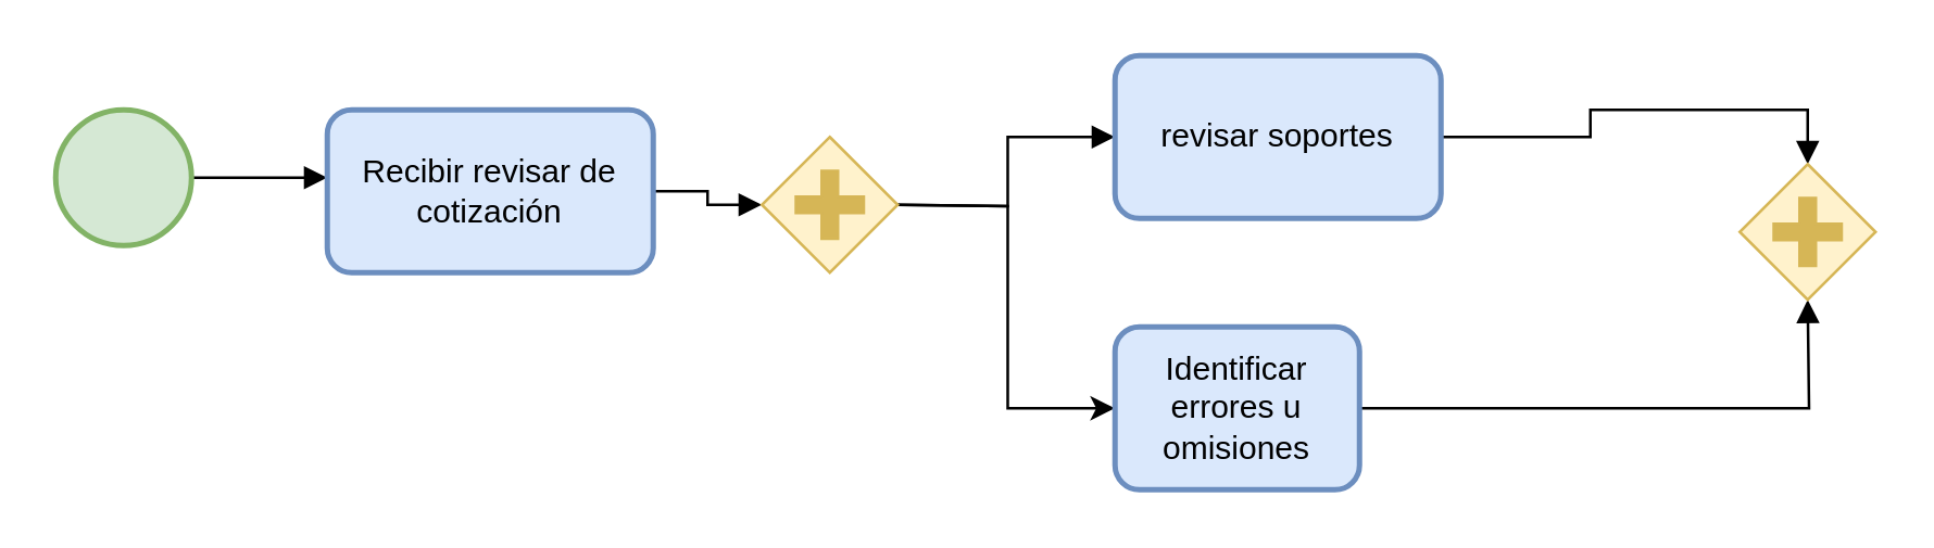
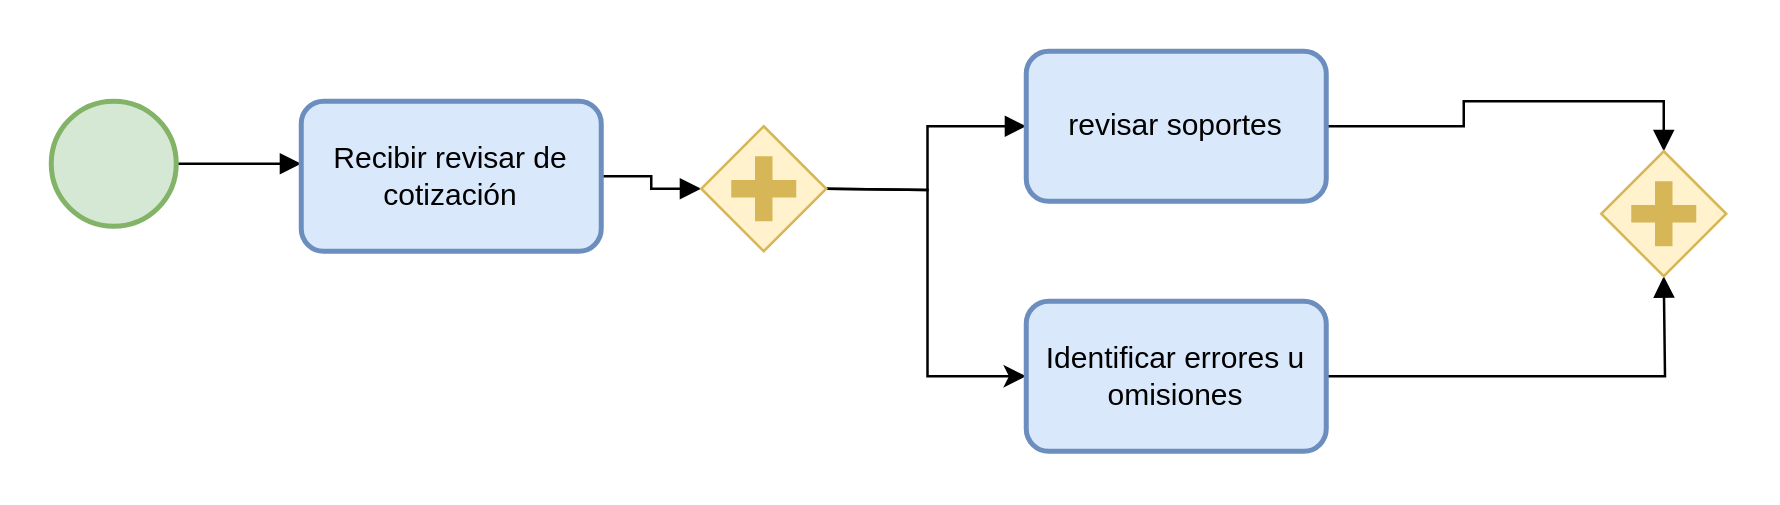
  <mxCell id="0" />
  <mxCell id="1" parent="0" />
  <mxCell id="2" style="edgeStyle=orthogonalEdgeStyle;rounded=0;orthogonalLoop=1;jettySize=auto;html=1;entryX=0;entryY=0.5;entryDx=0;entryDy=0;entryPerimeter=0;endArrow=block;endFill=1;" edge="1" parent="1" source="3"><mxGeometry relative="1" as="geometry"><mxPoint x="120" y="65" as="targetPoint" /></mxGeometry></mxCell>
  <mxCell id="3" value="" style="points=[[0.145,0.145,0],[0.5,0,0],[0.855,0.145,0],[1,0.5,0],[0.855,0.855,0],[0.5,1,0],[0.145,0.855,0],[0,0.5,0]];shape=mxgraph.bpmn.event;html=1;verticalLabelPosition=bottom;labelBackgroundColor=#ffffff;verticalAlign=top;align=center;perimeter=ellipsePerimeter;outlineConnect=0;aspect=fixed;outline=standard;symbol=general;strokeWidth=2;fillColor=#d5e8d4;strokeColor=#82b366;" vertex="1" parent="1"><mxGeometry x="20" y="40" width="50" height="50" as="geometry" /></mxCell>
  <mxCell id="4" style="edgeStyle=orthogonalEdgeStyle;rounded=0;orthogonalLoop=1;jettySize=auto;html=1;exitX=1;exitY=0.5;exitDx=0;exitDy=0;exitPerimeter=0;entryX=0;entryY=0.5;entryDx=0;entryDy=0;endArrow=block;endFill=1;" edge="1" parent="1" target="7"><mxGeometry relative="1" as="geometry"><mxPoint x="330" y="75" as="sourcePoint" /><mxPoint x="370" y="20" as="targetPoint" /></mxGeometry></mxCell>
  <mxCell id="5" style="edgeStyle=orthogonalEdgeStyle;rounded=0;orthogonalLoop=1;jettySize=auto;html=1;exitX=1;exitY=0.5;exitDx=0;exitDy=0;exitPerimeter=0;entryX=0;entryY=0.5;entryDx=0;entryDy=0;endArrow=classic;endFill=1;" edge="1" parent="1" target="9"><mxGeometry relative="1" as="geometry"><mxPoint x="330" y="75" as="sourcePoint" /><mxPoint x="370" y="140" as="targetPoint" /></mxGeometry></mxCell>
  <mxCell id="6" style="edgeStyle=orthogonalEdgeStyle;rounded=0;orthogonalLoop=1;jettySize=auto;html=1;exitX=1;exitY=0.5;exitDx=0;exitDy=0;entryX=0.5;entryY=0;entryDx=0;entryDy=0;entryPerimeter=0;endArrow=block;endFill=1;" edge="1" parent="1" source="7" target="13"><mxGeometry relative="1" as="geometry"><mxPoint x="665" y="60" as="targetPoint" /></mxGeometry></mxCell>
  <mxCell id="7" value="revisar soportes" style="rounded=1;whiteSpace=wrap;html=1;strokeWidth=2;fillColor=#dae8fc;strokeColor=#6c8ebf;" vertex="1" parent="1"><mxGeometry x="410" y="20" width="120" height="60" as="geometry" /></mxCell>
  <mxCell id="8" style="edgeStyle=orthogonalEdgeStyle;rounded=0;orthogonalLoop=1;jettySize=auto;html=1;exitX=1;exitY=0.5;exitDx=0;exitDy=0;entryX=0.5;entryY=1;entryDx=0;entryDy=0;entryPerimeter=0;endArrow=block;endFill=1;" edge="1" parent="1" source="9"><mxGeometry relative="1" as="geometry"><mxPoint x="665" y="110" as="targetPoint" /></mxGeometry></mxCell>
- <mxCell id="9" value="Identificar errores u omisiones" style="rounded=1;whiteSpace=wrap;html=1;strokeWidth=2;fillColor=#dae8fc;strokeColor=#6c8ebf;" vertex="1" parent="1"><mxGeometry x="410" y="120" width="90" height="60" as="geometry" /></mxCell>
+ <mxCell id="9" value="Identificar errores u omisiones" style="rounded=1;whiteSpace=wrap;html=1;strokeWidth=2;fillColor=#dae8fc;strokeColor=#6c8ebf;" vertex="1" parent="1"><mxGeometry x="410" y="120" width="120" height="60" as="geometry" /></mxCell>
  <mxCell id="10" style="edgeStyle=orthogonalEdgeStyle;rounded=0;orthogonalLoop=1;jettySize=auto;html=1;exitX=1;exitY=0.5;exitDx=0;exitDy=0;entryX=0;entryY=0.5;entryDx=0;entryDy=0;entryPerimeter=0;endArrow=block;endFill=1;" edge="1" parent="1" source="11" target="12"><mxGeometry relative="1" as="geometry" /></mxCell>
  <mxCell id="11" value="Recibir revisar de cotización" style="rounded=1;whiteSpace=wrap;html=1;strokeWidth=2;fillColor=#dae8fc;strokeColor=#6c8ebf;" vertex="1" parent="1"><mxGeometry x="120" y="40" width="120" height="60" as="geometry" /></mxCell>
  <mxCell id="12" value="" style="points=[[0.25,0.25,0],[0.5,0,0],[0.75,0.25,0],[1,0.5,0],[0.75,0.75,0],[0.5,1,0],[0.25,0.75,0],[0,0.5,0]];shape=mxgraph.bpmn.gateway2;html=1;verticalLabelPosition=bottom;labelBackgroundColor=#ffffff;verticalAlign=top;align=center;perimeter=rhombusPerimeter;outlineConnect=0;outline=none;symbol=none;gwType=parallel;strokeWidth=1;fillColor=#fff2cc;strokeColor=#d6b656;" vertex="1" parent="1"><mxGeometry x="280" y="50" width="50" height="50" as="geometry" /></mxCell>
  <mxCell id="13" value="" style="points=[[0.25,0.25,0],[0.5,0,0],[0.75,0.25,0],[1,0.5,0],[0.75,0.75,0],[0.5,1,0],[0.25,0.75,0],[0,0.5,0]];shape=mxgraph.bpmn.gateway2;html=1;verticalLabelPosition=bottom;labelBackgroundColor=#ffffff;verticalAlign=top;align=center;perimeter=rhombusPerimeter;outlineConnect=0;outline=none;symbol=none;gwType=parallel;strokeWidth=1;fillColor=#fff2cc;strokeColor=#d6b656;" vertex="1" parent="1"><mxGeometry x="640" y="60" width="50" height="50" as="geometry" /></mxCell>
